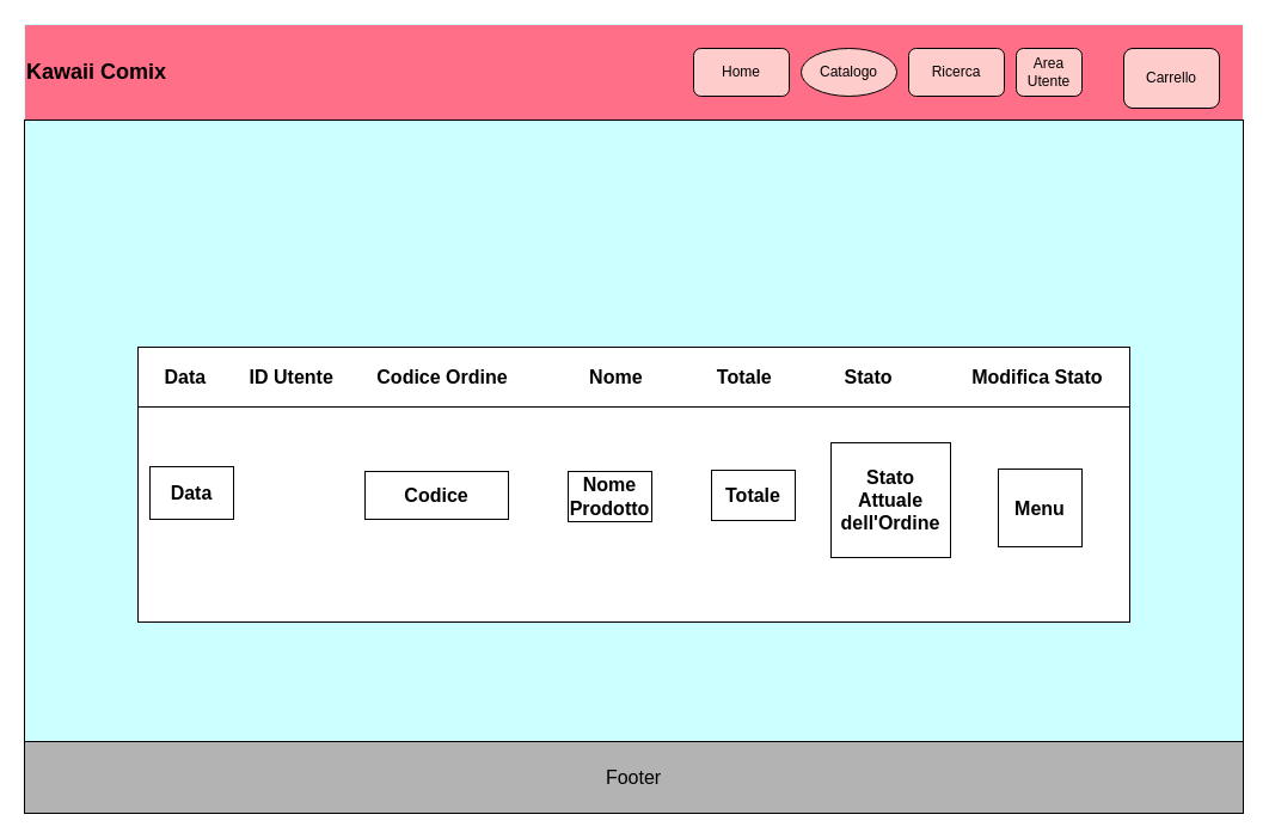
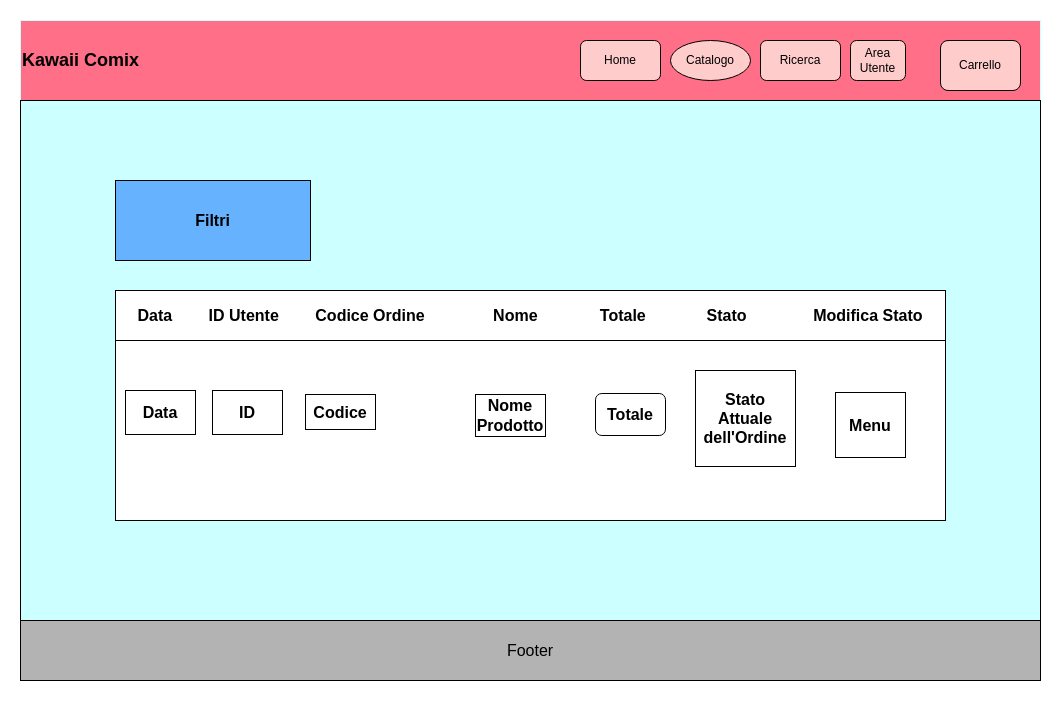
  <mxCell id="0" />
  <mxCell id="1" parent="0" />
  <mxCell id="2" value="&lt;font style=&quot;font-size: 18px;&quot;&gt;Kawaii Comix&lt;/font&gt;" style="swimlane;whiteSpace=wrap;html=1;startSize=80;fillColor=#FF6F88;align=left;strokeColor=#CCFFFF;" parent="1" vertex="1"><mxGeometry x="20" y="20" width="1020" height="644" as="geometry" /></mxCell>
  <mxCell id="3" value="" style="whiteSpace=wrap;html=1;fillColor=#CCFFFF;align=left;" parent="2" vertex="1"><mxGeometry y="80" width="1020" height="520" as="geometry" /></mxCell>
  <mxCell id="4" value="Home" style="rounded=1;whiteSpace=wrap;html=1;fillColor=#FFCCCC;" parent="2" vertex="1"><mxGeometry x="560" y="20" width="80" height="40" as="geometry" /></mxCell>
  <mxCell id="5" value="Catalogo" style="ellipse;whiteSpace=wrap;html=1;fillColor=#FFCCCC;" parent="2" vertex="1"><mxGeometry x="650" y="20" width="80" height="40" as="geometry" /></mxCell>
  <mxCell id="6" value="Ricerca" style="rounded=1;whiteSpace=wrap;html=1;fillColor=#FFCCCC;" parent="2" vertex="1"><mxGeometry x="740" y="20" width="80" height="40" as="geometry" /></mxCell>
  <mxCell id="7" value="Area Utente" style="rounded=1;whiteSpace=wrap;html=1;fillColor=#FFCCCC;" parent="2" vertex="1"><mxGeometry x="830" y="20" width="55" height="40" as="geometry" /></mxCell>
  <mxCell id="8" value="Carrello" style="rounded=1;whiteSpace=wrap;html=1;fillColor=#FFCCCC;" parent="2" vertex="1"><mxGeometry x="920" y="20" width="80" height="50" as="geometry" /></mxCell>
  <mxCell id="9" value="" style="rounded=0;whiteSpace=wrap;html=1;fillColor=#FFFFFF;" parent="2" vertex="1"><mxGeometry x="95" y="270" width="830" height="230" as="geometry" /></mxCell>
  <mxCell id="10" value="&lt;font size=&quot;3&quot;&gt;&lt;b&gt;Data&lt;span style=&quot;white-space: pre;&quot;&gt;&#09;&lt;/span&gt;ID Utente&lt;span style=&quot;white-space: pre;&quot;&gt;&lt;span style=&quot;white-space: pre;&quot;&gt;&#09;C&lt;/span&gt;odice Ordine&lt;/span&gt;&lt;span style=&quot;white-space: pre;&quot;&gt;&lt;span style=&quot;white-space: pre;&quot;&gt;&#09;&lt;/span&gt;&lt;span style=&quot;white-space: pre;&quot;&gt;&#09;&lt;/span&gt;Nome&lt;/span&gt;&lt;span style=&quot;white-space: pre;&quot;&gt;&#09;&lt;span style=&quot;white-space: pre;&quot;&gt;&#09;&lt;/span&gt;T&lt;/span&gt;otale&lt;span style=&quot;white-space: pre;&quot;&gt;&#09;&lt;span style=&quot;white-space: pre;&quot;&gt;&#09;&lt;/span&gt;&lt;/span&gt;Stato&lt;span style=&quot;white-space: pre;&quot;&gt;&#09;&lt;span style=&quot;white-space: pre;&quot;&gt;&#09;&lt;/span&gt;&lt;/span&gt;Modifica Stato&lt;/b&gt;&lt;/font&gt;" style="rounded=0;whiteSpace=wrap;html=1;strokeColor=#000000;fillColor=none;" parent="2" vertex="1"><mxGeometry x="95" y="270" width="830" height="50" as="geometry" /></mxCell>
- <mxCell id="11" value="&lt;font size=&quot;3&quot;&gt;&lt;b&gt;Codice&lt;/b&gt;&lt;/font&gt;" style="rounded=0;whiteSpace=wrap;html=1;fillColor=none;" parent="2" vertex="1"><mxGeometry x="285" y="374" width="120" height="40" as="geometry" /></mxCell>
+ <mxCell id="11" value="&lt;font size=&quot;3&quot;&gt;&lt;b&gt;Codice&lt;/b&gt;&lt;/font&gt;" style="rounded=0;whiteSpace=wrap;html=1;fillColor=none;" parent="2" vertex="1"><mxGeometry x="285" y="374" width="70" height="35" as="geometry" /></mxCell>
  <mxCell id="12" value="&lt;font size=&quot;3&quot;&gt;&lt;b&gt;Nome Prodotto&lt;/b&gt;&lt;/font&gt;" style="rounded=0;whiteSpace=wrap;html=1;fillColor=none;" parent="2" vertex="1"><mxGeometry x="455" y="374" width="70" height="42" as="geometry" /></mxCell>
- <mxCell id="13" value="&lt;font size=&quot;3&quot;&gt;&lt;b&gt;Totale&lt;/b&gt;&lt;/font&gt;" style="rounded=0;whiteSpace=wrap;html=1;fillColor=none;" parent="2" vertex="1"><mxGeometry x="575" y="373" width="70" height="42" as="geometry" /></mxCell>
+ <mxCell id="13" value="&lt;font size=&quot;3&quot;&gt;&lt;b&gt;Totale&lt;/b&gt;&lt;/font&gt;" style="whiteSpace=wrap;html=1;fillColor=none;rounded=1;" parent="2" vertex="1"><mxGeometry x="575" y="373" width="70" height="42" as="geometry" /></mxCell>
  <mxCell id="14" style="edgeStyle=orthogonalEdgeStyle;rounded=0;orthogonalLoop=1;jettySize=auto;html=1;exitX=0.5;exitY=1;exitDx=0;exitDy=0;" parent="2" source="11" target="11" edge="1"><mxGeometry relative="1" as="geometry" /></mxCell>
  <mxCell id="15" value="&lt;font size=&quot;3&quot;&gt;&lt;b&gt;Menu&lt;/b&gt;&lt;/font&gt;" style="rounded=0;whiteSpace=wrap;html=1;fillColor=none;" parent="2" vertex="1"><mxGeometry x="815" y="372" width="70" height="65" as="geometry" /></mxCell>
  <mxCell id="16" value="&lt;font size=&quot;3&quot;&gt;&lt;b&gt;Data&lt;/b&gt;&lt;/font&gt;" style="rounded=0;whiteSpace=wrap;html=1;fillColor=none;" parent="2" vertex="1"><mxGeometry x="105" y="370" width="70" height="44" as="geometry" /></mxCell>
+ <mxCell id="17" value="&lt;font size=&quot;3&quot;&gt;&lt;b&gt;ID&lt;/b&gt;&lt;/font&gt;" style="rounded=0;whiteSpace=wrap;html=1;fillColor=none;" vertex="1" parent="2"><mxGeometry x="192" y="370" width="70" height="44" as="geometry" /></mxCell>
  <mxCell id="18" value="&lt;font size=&quot;3&quot;&gt;&lt;b&gt;Stato Attuale dell'Ordine&lt;/b&gt;&lt;/font&gt;" style="rounded=0;whiteSpace=wrap;html=1;fillColor=none;" vertex="1" parent="2"><mxGeometry x="675" y="350" width="100" height="96" as="geometry" /></mxCell>
+ <mxCell id="19" value="&lt;font size=&quot;3&quot;&gt;&lt;b&gt;Filtri&lt;/b&gt;&lt;/font&gt;" style="rounded=0;whiteSpace=wrap;html=1;fillColor=#66B2FF;" vertex="1" parent="2"><mxGeometry x="95" y="160" width="195" height="80" as="geometry" /></mxCell>
  <mxCell id="20" value="" style="endArrow=none;html=1;rounded=0;" parent="1" edge="1"><mxGeometry width="50" height="50" relative="1" as="geometry"><mxPoint x="20" y="620" as="sourcePoint" /><mxPoint x="1020" y="620" as="targetPoint" /></mxGeometry></mxCell>
  <mxCell id="21" value="&lt;font size=&quot;3&quot;&gt;Footer&lt;/font&gt;" style="whiteSpace=wrap;html=1;fillColor=#B3B3B3;" parent="1" vertex="1"><mxGeometry x="20" y="620" width="1020" height="60" as="geometry" /></mxCell>
